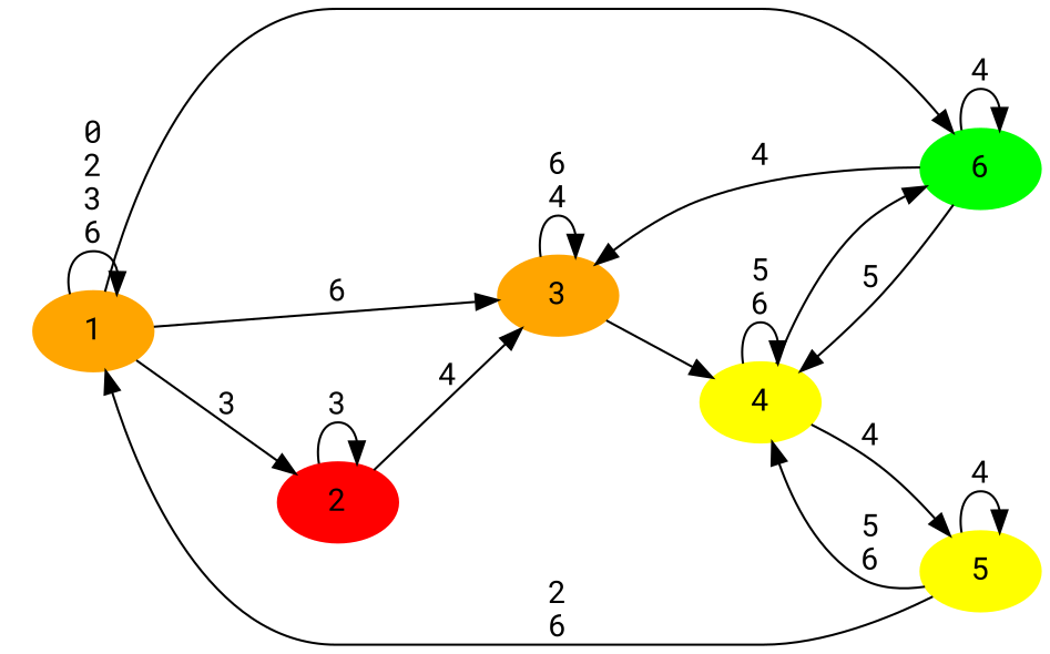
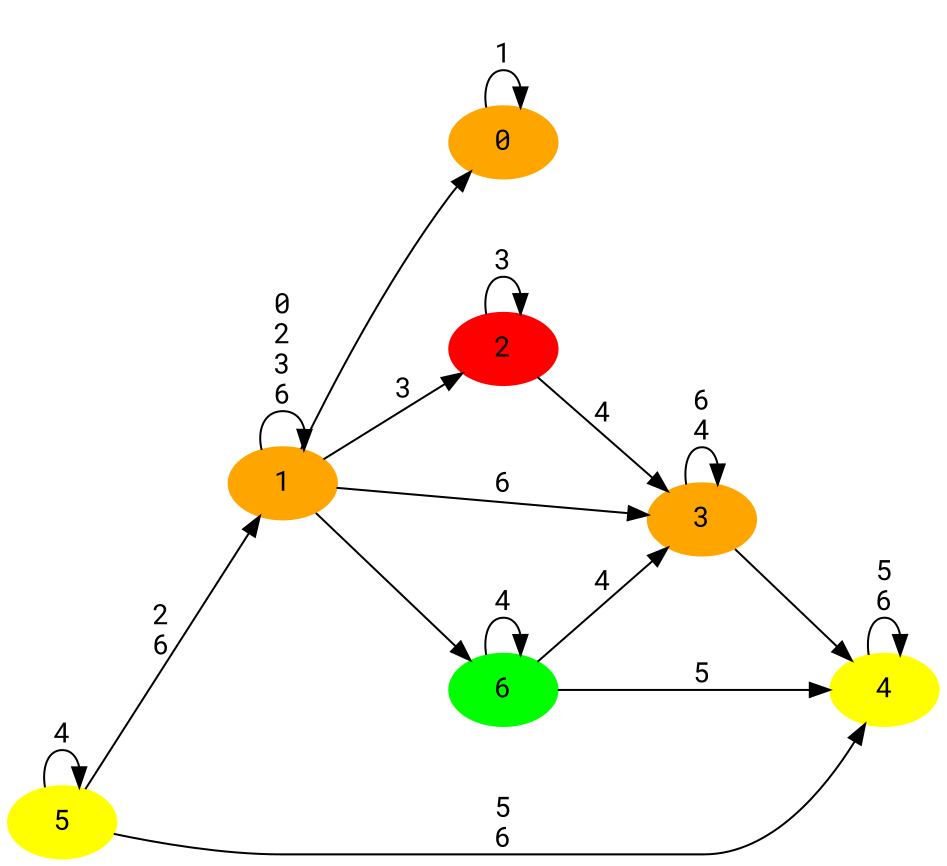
  digraph {
    fontname="Roboto Mono"
    rankdir=LR
    node [color=orange fontname="Roboto Mono" style=filled]
    edge [fontname="Roboto Mono"]
+   n1 [label=0]
    n2 [label=1]
    n3 [color=red label=2]
    n4 [label=3]
    n5 [color=green label=6]
    n6 [color=yellow label=4]
    n7 [color=yellow label=5]
+   n1 -> n1 [label="\n1"]
+   n2 -> n1
    n2 -> n2 [label="\n0\n2\n3\n6"]
    n2 -> n3 [label="\n3"]
    n2 -> n4 [label="\n6"]
    n2 -> n5
    n3 -> n3 [label="\n3"]
    n3 -> n4 [label="\n4"]
    n4 -> n4 [label="\n6\n4"]
    n4 -> n6
    n5 -> n4 [label="\n4"]
    n5 -> n5 [label="\n4"]
    n5 -> n6 [label="\n5"]
-   n6 -> n5
    n6 -> n6 [label="\n5\n6"]
-   n6 -> n7 [label="\n4"]
    n7 -> n2 [label="\n2\n6"]
    n7 -> n6 [label="\n5\n6"]
    n7 -> n7 [label="\n4"]
  }
